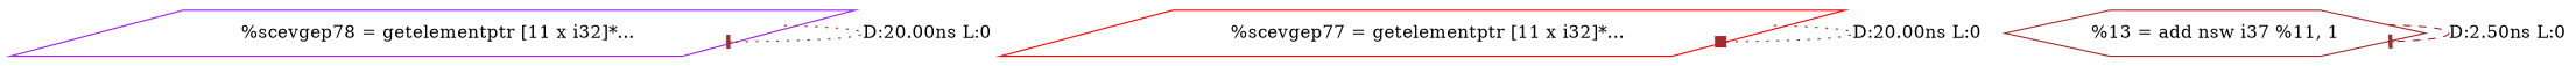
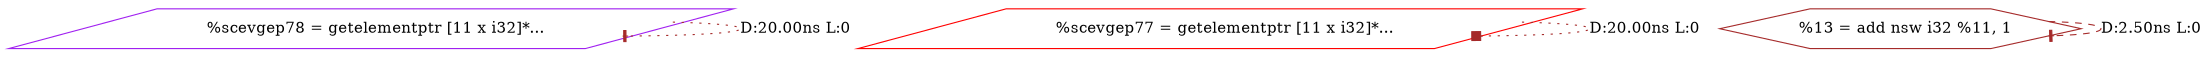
  digraph {
    node [shape=parallelogram]
    edge [color=brown style=dotted arrowhead=tee]
    n1 [label="  %scevgep78 = getelementptr [11 x i32]*..." color=purple]
    n2 [label="  %scevgep77 = getelementptr [11 x i32]*..." color=red]
-   n3 [label="%13 = add nsw i37 %11, 1" color=brown shape=hexagon]
+   n3 [label="  %13 = add nsw i32 %11, 1" color=brown shape=hexagon]
    n1 -> n1 [label="D:20.00ns L:0"]
    n2 -> n2 [label="D:20.00ns L:0" arrowhead=box]
    n3 -> n3 [label="D:2.50ns L:0" style=dashed]
  }
